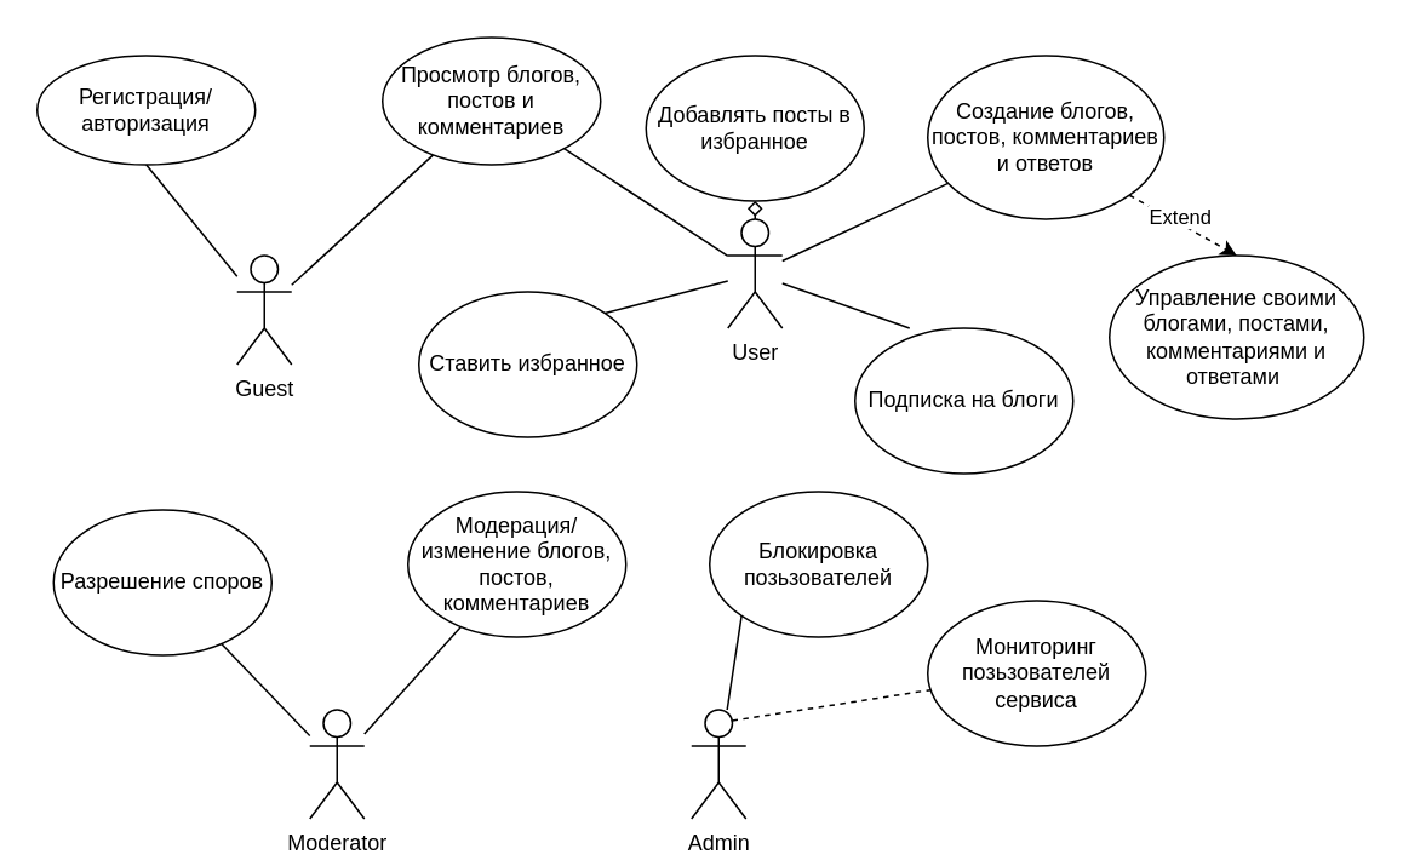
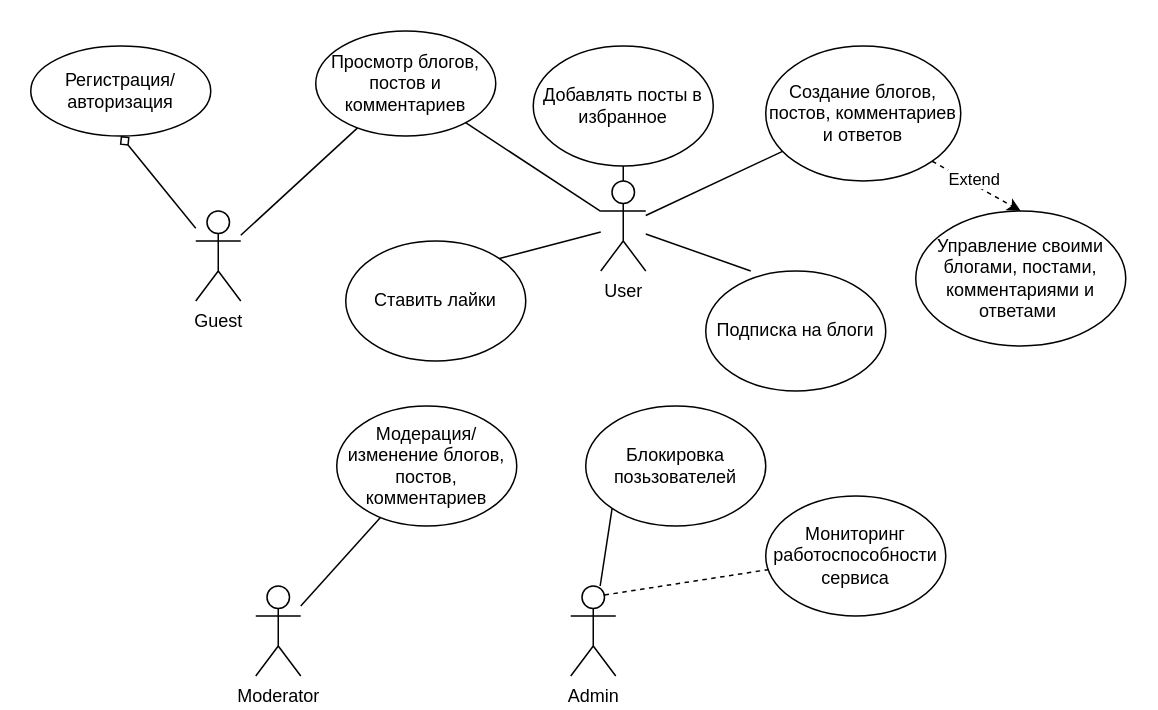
  <mxCell id="0" />
  <mxCell id="1" parent="0" />
- <mxCell id="2" style="rounded=0;orthogonalLoop=1;jettySize=auto;html=1;entryX=0.5;entryY=1;entryDx=0;entryDy=0;endArrow=none;endFill=0;" parent="1" source="4" target="14" edge="1"><mxGeometry relative="1" as="geometry" /></mxCell>
+ <mxCell id="2" style="rounded=0;orthogonalLoop=1;jettySize=auto;html=1;entryX=0.5;entryY=1;entryDx=0;entryDy=0;endArrow=diamond;endFill=0;" parent="1" source="4" target="14" edge="1"><mxGeometry relative="1" as="geometry" /></mxCell>
  <mxCell id="3" style="rounded=0;orthogonalLoop=1;jettySize=auto;html=1;endArrow=none;endFill=0;" parent="1" source="4" target="20" edge="1"><mxGeometry relative="1" as="geometry"><mxPoint x="160" y="130" as="targetPoint" /></mxGeometry></mxCell>
  <mxCell id="4" value="Guest&lt;br&gt;" style="shape=umlActor;verticalLabelPosition=bottom;verticalAlign=top;html=1;outlineConnect=0;" parent="1" vertex="1"><mxGeometry x="130" y="140" width="30" height="60" as="geometry" /></mxCell>
  <mxCell id="5" style="rounded=0;orthogonalLoop=1;jettySize=auto;html=1;endArrow=none;endFill=0;" parent="1" source="8" target="17" edge="1"><mxGeometry relative="1" as="geometry" /></mxCell>
- <mxCell id="6" value="" style="rounded=0;orthogonalLoop=1;jettySize=auto;html=1;endArrow=diamond;endFill=0;" parent="1" source="8" target="24" edge="1"><mxGeometry relative="1" as="geometry" /></mxCell>
+ <mxCell id="6" value="" style="rounded=0;orthogonalLoop=1;jettySize=auto;html=1;endArrow=none;endFill=0;" parent="1" source="8" target="24" edge="1"><mxGeometry relative="1" as="geometry" /></mxCell>
  <mxCell id="7" style="rounded=0;orthogonalLoop=1;jettySize=auto;html=1;entryX=1;entryY=0;entryDx=0;entryDy=0;endArrow=none;endFill=0;" parent="1" source="8" target="23" edge="1"><mxGeometry relative="1" as="geometry" /></mxCell>
  <mxCell id="8" value="User" style="shape=umlActor;verticalLabelPosition=bottom;verticalAlign=top;html=1;outlineConnect=0;" parent="1" vertex="1"><mxGeometry x="400" y="120" width="30" height="60" as="geometry" /></mxCell>
  <mxCell id="9" style="rounded=0;orthogonalLoop=1;jettySize=auto;html=1;endArrow=none;endFill=0;" parent="1" source="10" target="25" edge="1"><mxGeometry relative="1" as="geometry" /></mxCell>
  <mxCell id="10" value="Moderator" style="shape=umlActor;verticalLabelPosition=bottom;verticalAlign=top;html=1;outlineConnect=0;" parent="1" vertex="1"><mxGeometry x="170" y="390" width="30" height="60" as="geometry" /></mxCell>
  <mxCell id="11" style="rounded=0;orthogonalLoop=1;jettySize=auto;html=1;entryX=0;entryY=1;entryDx=0;entryDy=0;endArrow=none;endFill=0;" parent="1" source="13" target="28" edge="1"><mxGeometry relative="1" as="geometry" /></mxCell>
  <mxCell id="12" style="rounded=0;orthogonalLoop=1;jettySize=auto;html=1;exitX=0.75;exitY=0.1;exitDx=0;exitDy=0;exitPerimeter=0;endArrow=none;endFill=0;dashed=1;" edge="1" parent="1" source="13" target="29"><mxGeometry relative="1" as="geometry" /></mxCell>
  <mxCell id="13" value="Admin" style="shape=umlActor;verticalLabelPosition=bottom;verticalAlign=top;html=1;outlineConnect=0;" parent="1" vertex="1"><mxGeometry x="380" y="390" width="30" height="60" as="geometry" /></mxCell>
  <mxCell id="14" value="Регистрация/авторизация" style="ellipse;whiteSpace=wrap;html=1;" parent="1" vertex="1"><mxGeometry x="20" y="30" width="120" height="60" as="geometry" /></mxCell>
  <mxCell id="15" style="rounded=0;orthogonalLoop=1;jettySize=auto;html=1;exitX=1;exitY=1;exitDx=0;exitDy=0;entryX=0.5;entryY=0;entryDx=0;entryDy=0;dashed=1;" parent="1" source="17" target="18" edge="1"><mxGeometry relative="1" as="geometry" /></mxCell>
  <mxCell id="16" value="Extend" style="edgeLabel;html=1;align=center;verticalAlign=middle;resizable=0;points=[];" parent="15" vertex="1" connectable="0"><mxGeometry x="-0.102" y="3" relative="1" as="geometry"><mxPoint as="offset" /></mxGeometry></mxCell>
  <mxCell id="17" value="Создание блогов, постов, комментариев и ответов" style="ellipse;whiteSpace=wrap;html=1;" parent="1" vertex="1"><mxGeometry x="510" y="30" width="130" height="90" as="geometry" /></mxCell>
  <mxCell id="18" value="Управление своими блогами, постами, комментариями и ответами&amp;nbsp;" style="ellipse;whiteSpace=wrap;html=1;" parent="1" vertex="1"><mxGeometry x="610" y="140" width="140" height="90" as="geometry" /></mxCell>
  <mxCell id="19" value="Подписка на блоги" style="ellipse;whiteSpace=wrap;html=1;" parent="1" vertex="1"><mxGeometry x="470" y="180" width="120" height="80" as="geometry" /></mxCell>
  <mxCell id="20" value="Просмотр блогов, постов и комментариев" style="ellipse;whiteSpace=wrap;html=1;" parent="1" vertex="1"><mxGeometry x="210" y="20" width="120" height="70" as="geometry" /></mxCell>
  <mxCell id="21" style="rounded=0;orthogonalLoop=1;jettySize=auto;html=1;endArrow=none;endFill=0;" parent="1" source="8" target="20" edge="1"><mxGeometry relative="1" as="geometry" /></mxCell>
  <mxCell id="22" style="rounded=0;orthogonalLoop=1;jettySize=auto;html=1;entryX=0.25;entryY=0;entryDx=0;entryDy=0;entryPerimeter=0;endArrow=none;endFill=0;" parent="1" source="8" target="19" edge="1"><mxGeometry relative="1" as="geometry" /></mxCell>
- <mxCell id="23" value="Ставить избранное" style="ellipse;whiteSpace=wrap;html=1;" parent="1" vertex="1"><mxGeometry x="230" y="160" width="120" height="80" as="geometry" /></mxCell>
+ <mxCell id="23" value="Ставить лайки" style="ellipse;whiteSpace=wrap;html=1;" parent="1" vertex="1"><mxGeometry x="230" y="160" width="120" height="80" as="geometry" /></mxCell>
  <mxCell id="24" value="Добавлять посты в избранное" style="ellipse;whiteSpace=wrap;html=1;" parent="1" vertex="1"><mxGeometry x="355" y="30" width="120" height="80" as="geometry" /></mxCell>
  <mxCell id="25" value="Модерация/изменение блогов, постов, комментариев" style="ellipse;whiteSpace=wrap;html=1;" parent="1" vertex="1"><mxGeometry x="224" y="270" width="120" height="80" as="geometry" /></mxCell>
- <mxCell id="26" value="Разрешение споров" style="ellipse;whiteSpace=wrap;html=1;" parent="1" vertex="1"><mxGeometry x="29" y="280" width="120" height="80" as="geometry" /></mxCell>
- <mxCell id="27" style="rounded=0;orthogonalLoop=1;jettySize=auto;html=1;endArrow=none;endFill=0;" parent="1" source="10" target="26" edge="1"><mxGeometry relative="1" as="geometry" /></mxCell>
  <mxCell id="28" value="Блокировка позьзователей" style="ellipse;whiteSpace=wrap;html=1;" parent="1" vertex="1"><mxGeometry x="390" y="270" width="120" height="80" as="geometry" /></mxCell>
- <mxCell id="29" value="Мониторинг позьзователей сервиса" style="ellipse;whiteSpace=wrap;html=1;" vertex="1" parent="1"><mxGeometry x="510" y="330" width="120" height="80" as="geometry" /></mxCell>
+ <mxCell id="29" value="Мониторинг работоспособности сервиса" style="ellipse;whiteSpace=wrap;html=1;" vertex="1" parent="1"><mxGeometry x="510" y="330" width="120" height="80" as="geometry" /></mxCell>
